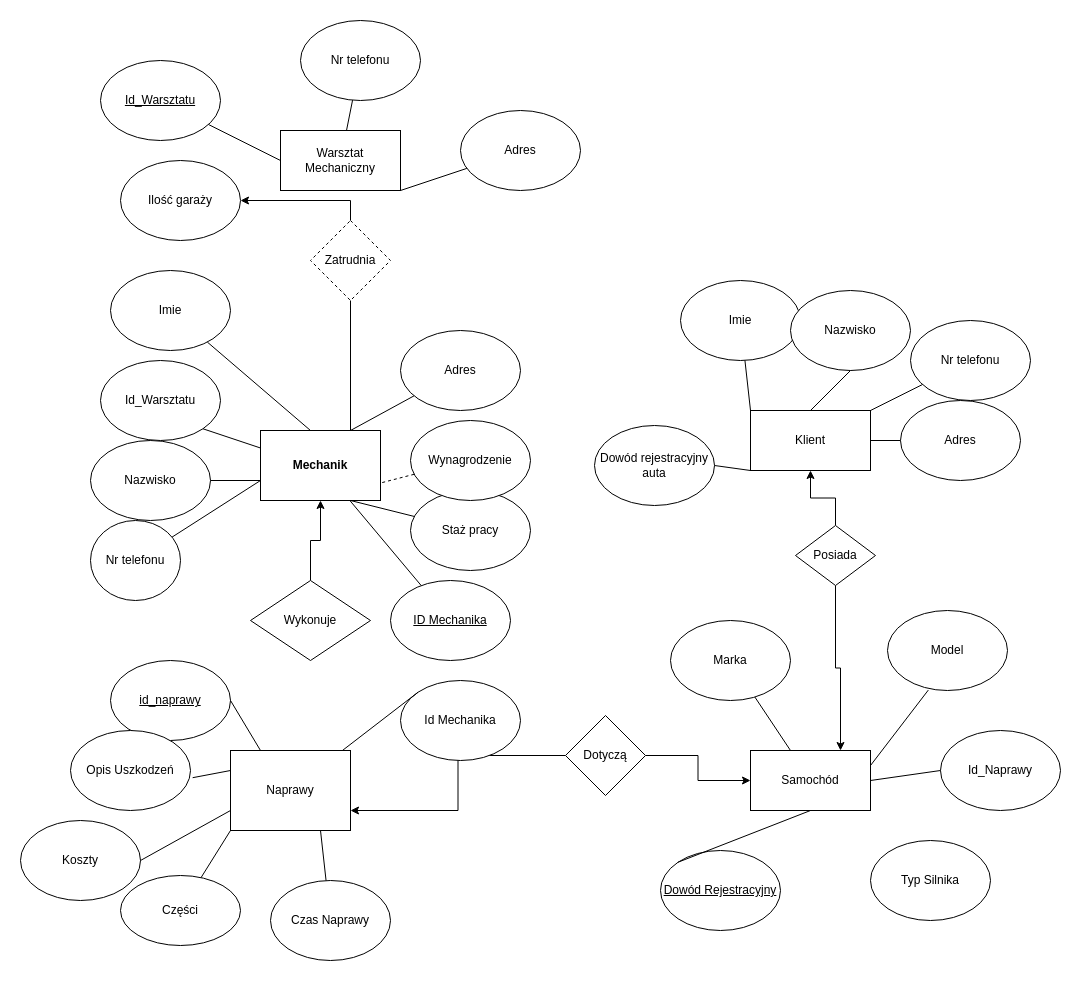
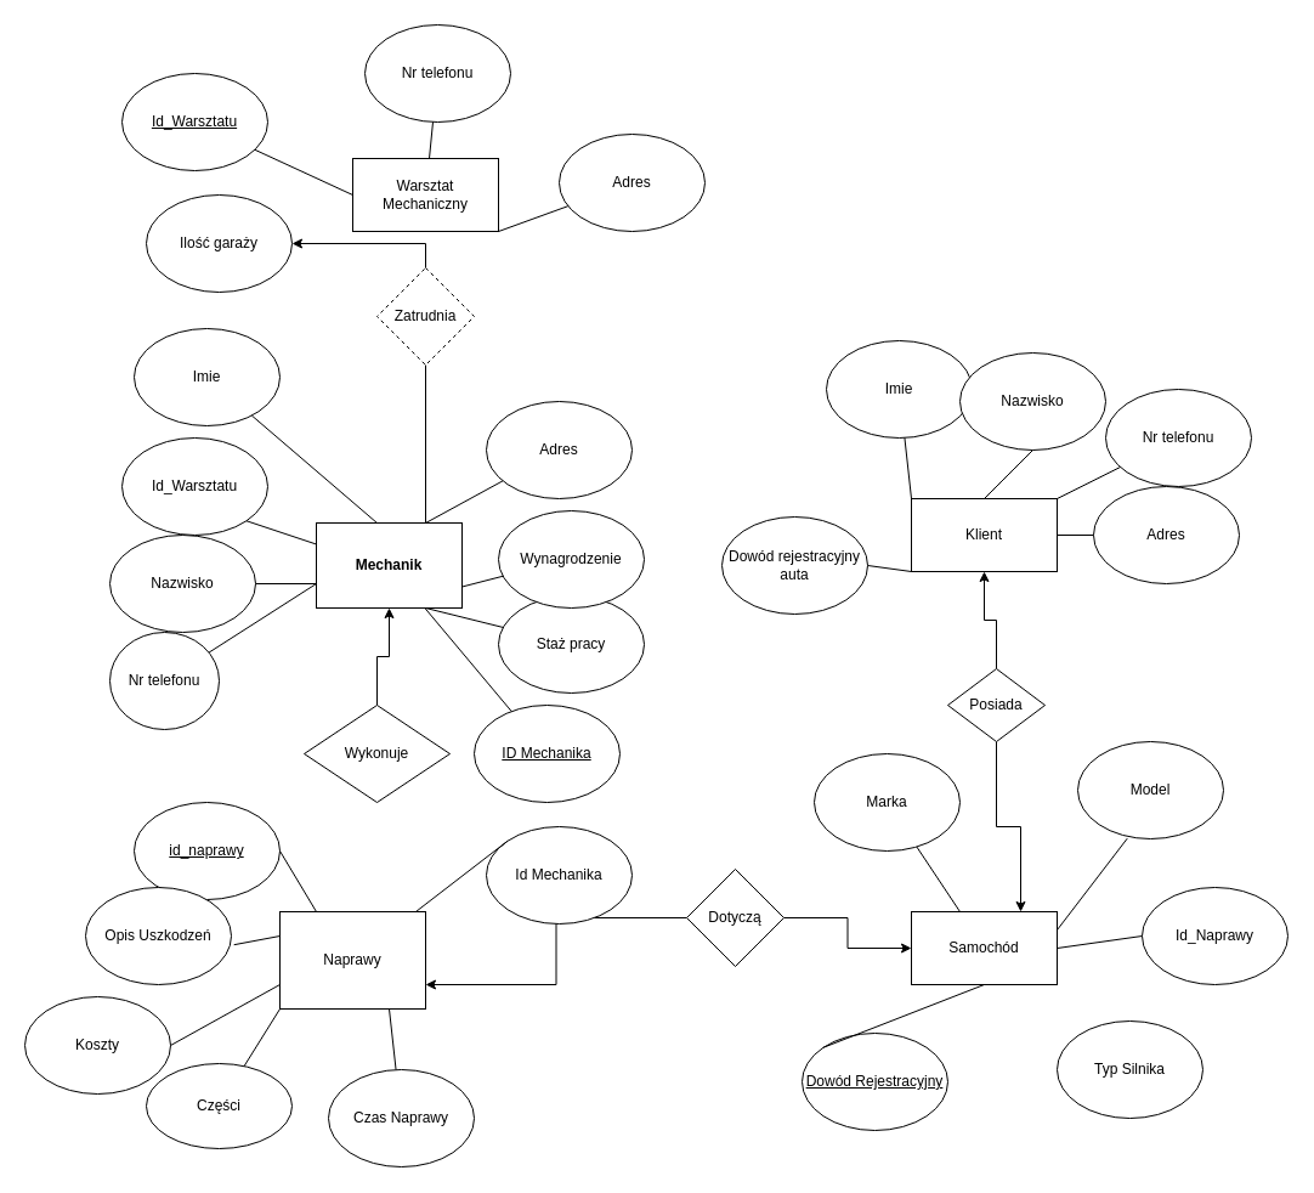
  <mxCell id="0" />
  <mxCell id="1" parent="0" />
  <mxCell id="2" value="&lt;b&gt;Mechanik&lt;br&gt;&lt;/b&gt;" style="rounded=0;whiteSpace=wrap;html=1;" vertex="1" parent="1"><mxGeometry x="260" y="430" width="120" height="70" as="geometry" /></mxCell>
  <mxCell id="3" value="Imie" style="ellipse;whiteSpace=wrap;html=1;" vertex="1" parent="1"><mxGeometry x="110" y="270" width="120" height="80" as="geometry" /></mxCell>
  <mxCell id="4" value="Nazwisko" style="ellipse;whiteSpace=wrap;html=1;" vertex="1" parent="1"><mxGeometry x="90" y="440" width="120" height="80" as="geometry" /></mxCell>
  <mxCell id="5" value="Staż pracy" style="ellipse;whiteSpace=wrap;html=1;" vertex="1" parent="1"><mxGeometry x="410" y="490" width="120" height="80" as="geometry" /></mxCell>
  <mxCell id="6" value="Wynagrodzenie" style="ellipse;whiteSpace=wrap;html=1;" vertex="1" parent="1"><mxGeometry x="410" y="420" width="120" height="80" as="geometry" /></mxCell>
  <mxCell id="7" value="Adres" style="ellipse;whiteSpace=wrap;html=1;" vertex="1" parent="1"><mxGeometry x="400" y="330" width="120" height="80" as="geometry" /></mxCell>
  <mxCell id="8" value="Naprawy" style="rounded=0;whiteSpace=wrap;html=1;" vertex="1" parent="1"><mxGeometry x="230" y="750" width="120" height="80" as="geometry" /></mxCell>
  <mxCell id="9" value="&lt;u&gt;id_naprawy&lt;/u&gt;" style="ellipse;whiteSpace=wrap;html=1;" vertex="1" parent="1"><mxGeometry x="110" y="660" width="120" height="80" as="geometry" /></mxCell>
  <mxCell id="10" style="edgeStyle=orthogonalEdgeStyle;rounded=0;orthogonalLoop=1;jettySize=auto;html=1;exitX=0.5;exitY=0;exitDx=0;exitDy=0;entryX=0.5;entryY=1;entryDx=0;entryDy=0;" edge="1" parent="1" source="11" target="2"><mxGeometry relative="1" as="geometry" /></mxCell>
  <mxCell id="11" value="Wykonuje" style="rhombus;whiteSpace=wrap;html=1;" vertex="1" parent="1"><mxGeometry x="250" y="580" width="120" height="80" as="geometry" /></mxCell>
  <mxCell id="12" value="Opis Uszkodzeń" style="ellipse;whiteSpace=wrap;html=1;" vertex="1" parent="1"><mxGeometry x="70" y="730" width="120" height="80" as="geometry" /></mxCell>
  <mxCell id="13" value="Koszty" style="ellipse;whiteSpace=wrap;html=1;" vertex="1" parent="1"><mxGeometry x="20" y="820" width="120" height="80" as="geometry" /></mxCell>
  <mxCell id="14" value="Części" style="ellipse;whiteSpace=wrap;html=1;" vertex="1" parent="1"><mxGeometry x="120" y="875" width="120" height="70" as="geometry" /></mxCell>
  <mxCell id="15" style="edgeStyle=orthogonalEdgeStyle;rounded=0;orthogonalLoop=1;jettySize=auto;html=1;exitX=0;exitY=0.5;exitDx=0;exitDy=0;entryX=1;entryY=0.75;entryDx=0;entryDy=0;" edge="1" parent="1" source="17" target="8"><mxGeometry relative="1" as="geometry" /></mxCell>
  <mxCell id="16" style="edgeStyle=orthogonalEdgeStyle;rounded=0;orthogonalLoop=1;jettySize=auto;html=1;exitX=1;exitY=0.5;exitDx=0;exitDy=0;entryX=0;entryY=0.5;entryDx=0;entryDy=0;" edge="1" parent="1" source="17" target="18"><mxGeometry relative="1" as="geometry" /></mxCell>
  <mxCell id="17" value="Dotyczą" style="rhombus;whiteSpace=wrap;html=1;" vertex="1" parent="1"><mxGeometry x="565" y="715" width="80" height="80" as="geometry" /></mxCell>
  <mxCell id="18" value="Samochód" style="rounded=0;whiteSpace=wrap;html=1;" vertex="1" parent="1"><mxGeometry x="750" y="750" width="120" height="60" as="geometry" /></mxCell>
  <mxCell id="19" value="Marka" style="ellipse;whiteSpace=wrap;html=1;" vertex="1" parent="1"><mxGeometry x="670" y="620" width="120" height="80" as="geometry" /></mxCell>
  <mxCell id="20" value="Model" style="ellipse;whiteSpace=wrap;html=1;" vertex="1" parent="1"><mxGeometry x="887" y="610" width="120" height="80" as="geometry" /></mxCell>
  <mxCell id="21" value="Typ Silnika" style="ellipse;whiteSpace=wrap;html=1;" vertex="1" parent="1"><mxGeometry x="870" y="840" width="120" height="80" as="geometry" /></mxCell>
  <mxCell id="22" value="&lt;u&gt;Dowód Rejestracyjny&lt;/u&gt;" style="ellipse;whiteSpace=wrap;html=1;" vertex="1" parent="1"><mxGeometry x="660" y="850" width="120" height="80" as="geometry" /></mxCell>
  <mxCell id="23" style="edgeStyle=orthogonalEdgeStyle;rounded=0;orthogonalLoop=1;jettySize=auto;html=1;exitX=0.5;exitY=1;exitDx=0;exitDy=0;entryX=0.75;entryY=0;entryDx=0;entryDy=0;" edge="1" parent="1" source="25" target="18"><mxGeometry relative="1" as="geometry" /></mxCell>
  <mxCell id="24" style="edgeStyle=orthogonalEdgeStyle;rounded=0;orthogonalLoop=1;jettySize=auto;html=1;exitX=0.5;exitY=0;exitDx=0;exitDy=0;entryX=0.5;entryY=1;entryDx=0;entryDy=0;" edge="1" parent="1" source="25" target="26"><mxGeometry relative="1" as="geometry" /></mxCell>
- <mxCell id="25" value="Posiada" style="rhombus;whiteSpace=wrap;html=1;" vertex="1" parent="1"><mxGeometry x="795" y="525" width="80" height="60" as="geometry" /></mxCell>
+ <mxCell id="25" value="Posiada" style="rhombus;whiteSpace=wrap;html=1;" vertex="1" parent="1"><mxGeometry x="780" y="550" width="80" height="60" as="geometry" /></mxCell>
  <mxCell id="26" value="Klient" style="rounded=0;whiteSpace=wrap;html=1;" vertex="1" parent="1"><mxGeometry x="750" y="410" width="120" height="60" as="geometry" /></mxCell>
  <mxCell id="27" value="Imie" style="ellipse;whiteSpace=wrap;html=1;" vertex="1" parent="1"><mxGeometry x="680" y="280" width="120" height="80" as="geometry" /></mxCell>
  <mxCell id="28" value="Nazwisko" style="ellipse;whiteSpace=wrap;html=1;" vertex="1" parent="1"><mxGeometry x="790" y="290" width="120" height="80" as="geometry" /></mxCell>
  <mxCell id="29" value="Nr telefonu" style="ellipse;whiteSpace=wrap;html=1;" vertex="1" parent="1"><mxGeometry x="910" y="320" width="120" height="80" as="geometry" /></mxCell>
  <mxCell id="30" value="Adres" style="ellipse;whiteSpace=wrap;html=1;" vertex="1" parent="1"><mxGeometry x="900" y="400" width="120" height="80" as="geometry" /></mxCell>
  <mxCell id="31" value="Nr telefonu" style="ellipse;whiteSpace=wrap;html=1;" vertex="1" parent="1"><mxGeometry x="90" y="520" width="90" height="80" as="geometry" /></mxCell>
- <mxCell id="32" value="Warsztat Mechaniczny" style="rounded=0;whiteSpace=wrap;html=1;" vertex="1" parent="1"><mxGeometry x="280" y="130" width="120" height="60" as="geometry" /></mxCell>
+ <mxCell id="32" value="Warsztat Mechaniczny" style="rounded=0;whiteSpace=wrap;html=1;" vertex="1" parent="1"><mxGeometry x="290" y="130" width="120" height="60" as="geometry" /></mxCell>
  <mxCell id="33" value="Adres" style="ellipse;whiteSpace=wrap;html=1;" vertex="1" parent="1"><mxGeometry x="460" y="110" width="120" height="80" as="geometry" /></mxCell>
  <mxCell id="34" value="Nr telefonu" style="ellipse;whiteSpace=wrap;html=1;" vertex="1" parent="1"><mxGeometry x="300" y="20" width="120" height="80" as="geometry" /></mxCell>
  <mxCell id="35" value="&lt;u&gt;Id_Warsztatu&lt;/u&gt;" style="ellipse;whiteSpace=wrap;html=1;" vertex="1" parent="1"><mxGeometry x="100" y="60" width="120" height="80" as="geometry" /></mxCell>
  <mxCell id="36" value="Ilość garaży" style="ellipse;whiteSpace=wrap;html=1;" vertex="1" parent="1"><mxGeometry x="120" y="160" width="120" height="80" as="geometry" /></mxCell>
  <mxCell id="37" style="edgeStyle=orthogonalEdgeStyle;rounded=0;orthogonalLoop=1;jettySize=auto;html=1;exitX=0.5;exitY=0;exitDx=0;exitDy=0;" edge="1" parent="1" source="38" target="36"><mxGeometry relative="1" as="geometry" /></mxCell>
  <mxCell id="38" value="Zatrudnia" style="rhombus;whiteSpace=wrap;html=1;dashed=1;" vertex="1" parent="1"><mxGeometry x="310" y="220" width="80" height="80" as="geometry" /></mxCell>
  <mxCell id="39" value="" style="endArrow=none;html=1;exitX=0.5;exitY=1;exitDx=0;exitDy=0;entryX=0.75;entryY=0;entryDx=0;entryDy=0;" edge="1" parent="1" source="38" target="2"><mxGeometry width="50" height="50" relative="1" as="geometry"><mxPoint x="590" y="280" as="sourcePoint" /><mxPoint x="640" y="230" as="targetPoint" /></mxGeometry></mxCell>
  <mxCell id="40" value="" style="endArrow=none;html=1;exitX=0;exitY=1;exitDx=0;exitDy=0;" edge="1" parent="1" source="8" target="14"><mxGeometry width="50" height="50" relative="1" as="geometry"><mxPoint x="260" y="680" as="sourcePoint" /><mxPoint x="310" y="630" as="targetPoint" /></mxGeometry></mxCell>
  <mxCell id="41" value="" style="endArrow=none;html=1;exitX=0;exitY=0.75;exitDx=0;exitDy=0;entryX=1;entryY=0.5;entryDx=0;entryDy=0;" edge="1" parent="1" source="8" target="13"><mxGeometry width="50" height="50" relative="1" as="geometry"><mxPoint x="260" y="680" as="sourcePoint" /><mxPoint x="310" y="630" as="targetPoint" /></mxGeometry></mxCell>
  <mxCell id="42" value="" style="endArrow=none;html=1;exitX=1.018;exitY=0.59;exitDx=0;exitDy=0;exitPerimeter=0;entryX=0;entryY=0.25;entryDx=0;entryDy=0;" edge="1" parent="1" source="12" target="8"><mxGeometry width="50" height="50" relative="1" as="geometry"><mxPoint x="260" y="680" as="sourcePoint" /><mxPoint x="310" y="630" as="targetPoint" /></mxGeometry></mxCell>
  <mxCell id="43" value="" style="endArrow=none;html=1;exitX=1;exitY=0.5;exitDx=0;exitDy=0;entryX=0.25;entryY=0;entryDx=0;entryDy=0;" edge="1" parent="1" source="9" target="8"><mxGeometry width="50" height="50" relative="1" as="geometry"><mxPoint x="260" y="680" as="sourcePoint" /><mxPoint x="310" y="630" as="targetPoint" /></mxGeometry></mxCell>
  <mxCell id="44" value="" style="endArrow=none;html=1;" edge="1" parent="1" source="3"><mxGeometry width="50" height="50" relative="1" as="geometry"><mxPoint x="260" y="480" as="sourcePoint" /><mxPoint x="310" y="430" as="targetPoint" /></mxGeometry></mxCell>
  <mxCell id="45" value="" style="endArrow=none;html=1;" edge="1" parent="1" target="4"><mxGeometry width="50" height="50" relative="1" as="geometry"><mxPoint x="260" y="480" as="sourcePoint" /><mxPoint x="310" y="430" as="targetPoint" /></mxGeometry></mxCell>
  <mxCell id="46" value="" style="endArrow=none;html=1;" edge="1" parent="1" target="31"><mxGeometry width="50" height="50" relative="1" as="geometry"><mxPoint x="260" y="480" as="sourcePoint" /><mxPoint x="310" y="430" as="targetPoint" /></mxGeometry></mxCell>
  <mxCell id="47" value="" style="endArrow=none;html=1;entryX=0.75;entryY=0;entryDx=0;entryDy=0;" edge="1" parent="1" source="7" target="2"><mxGeometry width="50" height="50" relative="1" as="geometry"><mxPoint x="260" y="480" as="sourcePoint" /><mxPoint x="310" y="430" as="targetPoint" /></mxGeometry></mxCell>
- <mxCell id="48" value="" style="endArrow=none;html=1;entryX=1;entryY=0.75;entryDx=0;entryDy=0;dashed=1;" edge="1" parent="1" source="6" target="2"><mxGeometry width="50" height="50" relative="1" as="geometry"><mxPoint x="260" y="480" as="sourcePoint" /><mxPoint x="310" y="430" as="targetPoint" /></mxGeometry></mxCell>
+ <mxCell id="48" value="" style="endArrow=none;html=1;entryX=1;entryY=0.75;entryDx=0;entryDy=0;" edge="1" parent="1" source="6" target="2"><mxGeometry width="50" height="50" relative="1" as="geometry"><mxPoint x="260" y="480" as="sourcePoint" /><mxPoint x="310" y="430" as="targetPoint" /></mxGeometry></mxCell>
  <mxCell id="49" value="" style="endArrow=none;html=1;entryX=0.75;entryY=1;entryDx=0;entryDy=0;" edge="1" parent="1" source="5" target="2"><mxGeometry width="50" height="50" relative="1" as="geometry"><mxPoint x="260" y="480" as="sourcePoint" /><mxPoint x="310" y="430" as="targetPoint" /></mxGeometry></mxCell>
  <mxCell id="50" value="" style="endArrow=none;html=1;entryX=0;entryY=0.5;entryDx=0;entryDy=0;" edge="1" parent="1" source="35" target="32"><mxGeometry width="50" height="50" relative="1" as="geometry"><mxPoint x="260" y="280" as="sourcePoint" /><mxPoint x="310" y="230" as="targetPoint" /></mxGeometry></mxCell>
  <mxCell id="51" value="" style="endArrow=none;html=1;" edge="1" parent="1" source="34" target="32"><mxGeometry width="50" height="50" relative="1" as="geometry"><mxPoint x="260" y="280" as="sourcePoint" /><mxPoint x="310" y="230" as="targetPoint" /></mxGeometry></mxCell>
  <mxCell id="52" value="" style="endArrow=none;html=1;entryX=1;entryY=1;entryDx=0;entryDy=0;" edge="1" parent="1" source="33" target="32"><mxGeometry width="50" height="50" relative="1" as="geometry"><mxPoint x="260" y="280" as="sourcePoint" /><mxPoint x="310" y="230" as="targetPoint" /></mxGeometry></mxCell>
  <mxCell id="53" value="" style="endArrow=none;html=1;" edge="1" parent="1" source="30" target="26"><mxGeometry width="50" height="50" relative="1" as="geometry"><mxPoint x="1090" y="480" as="sourcePoint" /><mxPoint x="1140" y="430" as="targetPoint" /></mxGeometry></mxCell>
  <mxCell id="54" value="" style="endArrow=none;html=1;entryX=1;entryY=0;entryDx=0;entryDy=0;" edge="1" parent="1" source="29" target="26"><mxGeometry width="50" height="50" relative="1" as="geometry"><mxPoint x="1090" y="480" as="sourcePoint" /><mxPoint x="1140" y="430" as="targetPoint" /></mxGeometry></mxCell>
  <mxCell id="55" value="" style="endArrow=none;html=1;exitX=0.5;exitY=1;exitDx=0;exitDy=0;entryX=0.5;entryY=0;entryDx=0;entryDy=0;" edge="1" parent="1" source="28" target="26"><mxGeometry width="50" height="50" relative="1" as="geometry"><mxPoint x="1090" y="480" as="sourcePoint" /><mxPoint x="1140" y="430" as="targetPoint" /></mxGeometry></mxCell>
  <mxCell id="56" value="" style="endArrow=none;html=1;entryX=0;entryY=0;entryDx=0;entryDy=0;" edge="1" parent="1" source="27" target="26"><mxGeometry width="50" height="50" relative="1" as="geometry"><mxPoint x="1090" y="480" as="sourcePoint" /><mxPoint x="1140" y="430" as="targetPoint" /></mxGeometry></mxCell>
  <mxCell id="57" value="" style="endArrow=none;html=1;" edge="1" parent="1" source="18" target="19"><mxGeometry width="50" height="50" relative="1" as="geometry"><mxPoint x="650" y="780" as="sourcePoint" /><mxPoint x="700" y="730" as="targetPoint" /></mxGeometry></mxCell>
  <mxCell id="58" value="" style="endArrow=none;html=1;entryX=0.34;entryY=0.995;entryDx=0;entryDy=0;entryPerimeter=0;exitX=1;exitY=0.25;exitDx=0;exitDy=0;" edge="1" parent="1" source="18" target="20"><mxGeometry width="50" height="50" relative="1" as="geometry"><mxPoint x="650" y="780" as="sourcePoint" /><mxPoint x="700" y="730" as="targetPoint" /></mxGeometry></mxCell>
  <mxCell id="59" value="" style="endArrow=none;html=1;exitX=0;exitY=0;exitDx=0;exitDy=0;entryX=0.5;entryY=1;entryDx=0;entryDy=0;" edge="1" parent="1" source="22" target="18"><mxGeometry width="50" height="50" relative="1" as="geometry"><mxPoint x="650" y="780" as="sourcePoint" /><mxPoint x="700" y="730" as="targetPoint" /></mxGeometry></mxCell>
  <mxCell id="60" value="Id_Warsztatu" style="ellipse;whiteSpace=wrap;html=1;" vertex="1" parent="1"><mxGeometry x="100" y="360" width="120" height="80" as="geometry" /></mxCell>
  <mxCell id="61" value="Dowód rejestracyjny auta" style="ellipse;whiteSpace=wrap;html=1;" vertex="1" parent="1"><mxGeometry x="594" y="425" width="120" height="80" as="geometry" /></mxCell>
  <mxCell id="62" value="" style="endArrow=none;html=1;exitX=1;exitY=0.5;exitDx=0;exitDy=0;entryX=0;entryY=1;entryDx=0;entryDy=0;" edge="1" parent="1" source="61" target="26"><mxGeometry width="50" height="50" relative="1" as="geometry"><mxPoint x="730" y="480" as="sourcePoint" /><mxPoint x="780" y="430" as="targetPoint" /></mxGeometry></mxCell>
  <mxCell id="63" value="Id_Naprawy" style="ellipse;whiteSpace=wrap;html=1;" vertex="1" parent="1"><mxGeometry x="940" y="730" width="120" height="80" as="geometry" /></mxCell>
  <mxCell id="64" value="" style="endArrow=none;html=1;entryX=0;entryY=0.5;entryDx=0;entryDy=0;exitX=1;exitY=0.5;exitDx=0;exitDy=0;" edge="1" parent="1" source="18" target="63"><mxGeometry width="50" height="50" relative="1" as="geometry"><mxPoint x="690" y="680" as="sourcePoint" /><mxPoint x="740" y="630" as="targetPoint" /></mxGeometry></mxCell>
  <mxCell id="65" value="&lt;u&gt;ID Mechanika&lt;/u&gt;" style="ellipse;whiteSpace=wrap;html=1;" vertex="1" parent="1"><mxGeometry x="390" y="580" width="120" height="80" as="geometry" /></mxCell>
  <mxCell id="66" value="" style="endArrow=none;html=1;" edge="1" parent="1" source="2" target="65"><mxGeometry width="50" height="50" relative="1" as="geometry"><mxPoint x="360" y="580" as="sourcePoint" /><mxPoint x="410" y="530" as="targetPoint" /></mxGeometry></mxCell>
  <mxCell id="67" value="Id Mechanika" style="ellipse;whiteSpace=wrap;html=1;" vertex="1" parent="1"><mxGeometry x="400" y="680" width="120" height="80" as="geometry" /></mxCell>
  <mxCell id="68" value="" style="endArrow=none;html=1;entryX=0;entryY=0;entryDx=0;entryDy=0;" edge="1" parent="1" source="8" target="67"><mxGeometry width="50" height="50" relative="1" as="geometry"><mxPoint x="360" y="780" as="sourcePoint" /><mxPoint x="410" y="730" as="targetPoint" /></mxGeometry></mxCell>
  <mxCell id="69" value="Czas Naprawy" style="ellipse;whiteSpace=wrap;html=1;" vertex="1" parent="1"><mxGeometry x="270" y="880" width="120" height="80" as="geometry" /></mxCell>
  <mxCell id="70" value="" style="endArrow=none;html=1;entryX=0.75;entryY=1;entryDx=0;entryDy=0;" edge="1" parent="1" source="69" target="8"><mxGeometry width="50" height="50" relative="1" as="geometry"><mxPoint x="510" y="780" as="sourcePoint" /><mxPoint x="560" y="730" as="targetPoint" /></mxGeometry></mxCell>
  <mxCell id="71" value="" style="endArrow=none;html=1;exitX=1;exitY=1;exitDx=0;exitDy=0;entryX=0;entryY=0.25;entryDx=0;entryDy=0;" edge="1" parent="1" source="60" target="2"><mxGeometry width="50" height="50" relative="1" as="geometry"><mxPoint x="580" y="490" as="sourcePoint" /><mxPoint x="630" y="440" as="targetPoint" /></mxGeometry></mxCell>
